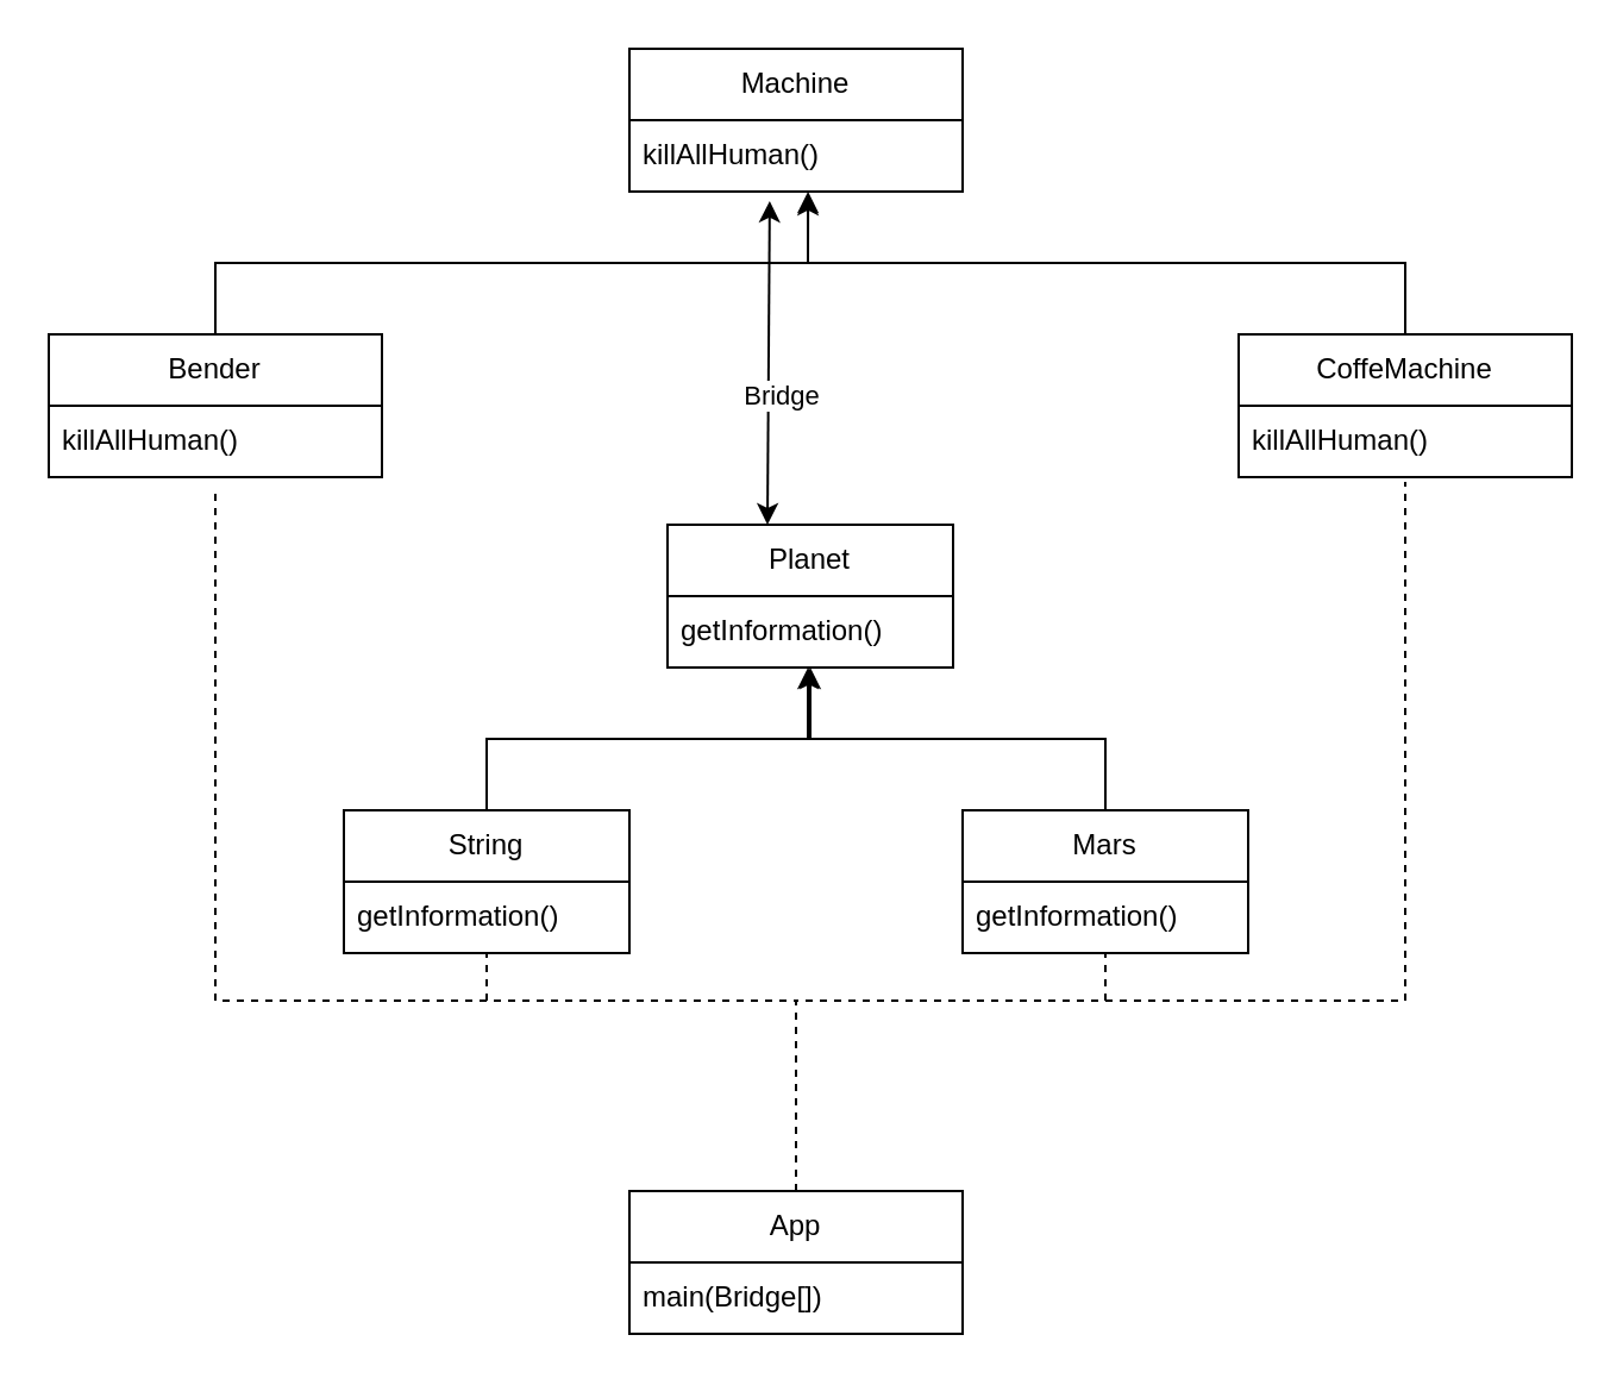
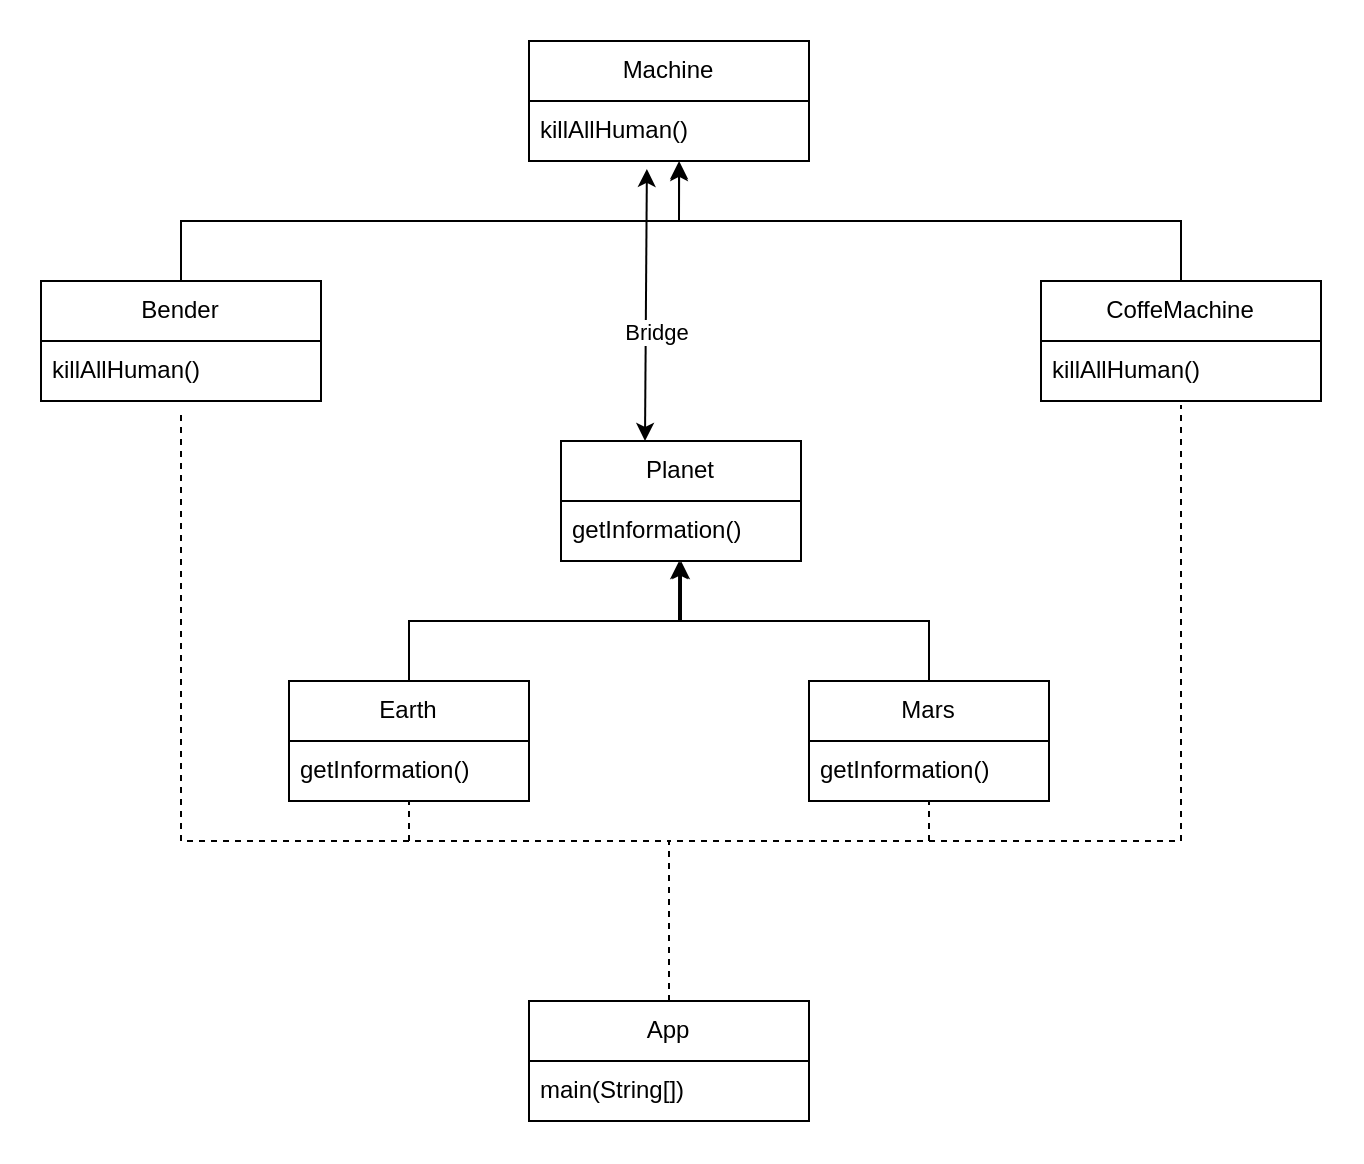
  <mxCell id="0" />
  <mxCell id="1" parent="0" />
  <mxCell id="2" value="Planet" style="swimlane;fontStyle=0;childLayout=stackLayout;horizontal=1;startSize=30;horizontalStack=0;resizeParent=1;resizeParentMax=0;resizeLast=0;collapsible=1;marginBottom=0;whiteSpace=wrap;html=1;" vertex="1" parent="1"><mxGeometry x="280" y="220" width="120" height="60" as="geometry" /></mxCell>
  <mxCell id="3" value="getInformation()" style="text;strokeColor=none;fillColor=none;align=left;verticalAlign=middle;spacingLeft=4;spacingRight=4;overflow=hidden;points=[[0,0.5],[1,0.5]];portConstraint=eastwest;rotatable=0;whiteSpace=wrap;html=1;" vertex="1" parent="2"><mxGeometry y="30" width="120" height="30" as="geometry" /></mxCell>
  <mxCell id="4" value="Machine" style="swimlane;fontStyle=0;childLayout=stackLayout;horizontal=1;startSize=30;horizontalStack=0;resizeParent=1;resizeParentMax=0;resizeLast=0;collapsible=1;marginBottom=0;whiteSpace=wrap;html=1;" vertex="1" parent="1"><mxGeometry x="264" y="20" width="140" height="60" as="geometry" /></mxCell>
  <mxCell id="5" value="killAllHuman()" style="text;strokeColor=none;fillColor=none;align=left;verticalAlign=middle;spacingLeft=4;spacingRight=4;overflow=hidden;points=[[0,0.5],[1,0.5]];portConstraint=eastwest;rotatable=0;whiteSpace=wrap;html=1;" vertex="1" parent="4"><mxGeometry y="30" width="140" height="30" as="geometry" /></mxCell>
  <mxCell id="6" style="edgeStyle=orthogonalEdgeStyle;rounded=0;orthogonalLoop=1;jettySize=auto;html=1;exitX=0.5;exitY=0;exitDx=0;exitDy=0;entryX=0.536;entryY=1;entryDx=0;entryDy=0;entryPerimeter=0;" edge="1" parent="1" source="7" target="5"><mxGeometry relative="1" as="geometry" /></mxCell>
  <mxCell id="7" value="Bender" style="swimlane;fontStyle=0;childLayout=stackLayout;horizontal=1;startSize=30;horizontalStack=0;resizeParent=1;resizeParentMax=0;resizeLast=0;collapsible=1;marginBottom=0;whiteSpace=wrap;html=1;" vertex="1" parent="1"><mxGeometry x="20" y="140" width="140" height="60" as="geometry" /></mxCell>
  <mxCell id="8" value="killAllHuman()" style="text;strokeColor=none;fillColor=none;align=left;verticalAlign=middle;spacingLeft=4;spacingRight=4;overflow=hidden;points=[[0,0.5],[1,0.5]];portConstraint=eastwest;rotatable=0;whiteSpace=wrap;html=1;" vertex="1" parent="7"><mxGeometry y="30" width="140" height="30" as="geometry" /></mxCell>
  <mxCell id="9" style="edgeStyle=orthogonalEdgeStyle;rounded=0;orthogonalLoop=1;jettySize=auto;html=1;exitX=0.5;exitY=0;exitDx=0;exitDy=0;entryX=0.536;entryY=1.033;entryDx=0;entryDy=0;entryPerimeter=0;" edge="1" parent="1" source="10" target="5"><mxGeometry relative="1" as="geometry" /></mxCell>
  <mxCell id="10" value="CoffeMachine" style="swimlane;fontStyle=0;childLayout=stackLayout;horizontal=1;startSize=30;horizontalStack=0;resizeParent=1;resizeParentMax=0;resizeLast=0;collapsible=1;marginBottom=0;whiteSpace=wrap;html=1;" vertex="1" parent="1"><mxGeometry x="520" y="140" width="140" height="60" as="geometry" /></mxCell>
  <mxCell id="11" value="killAllHuman()" style="text;strokeColor=none;fillColor=none;align=left;verticalAlign=middle;spacingLeft=4;spacingRight=4;overflow=hidden;points=[[0,0.5],[1,0.5]];portConstraint=eastwest;rotatable=0;whiteSpace=wrap;html=1;" vertex="1" parent="10"><mxGeometry y="30" width="140" height="30" as="geometry" /></mxCell>
  <mxCell id="12" style="edgeStyle=orthogonalEdgeStyle;rounded=0;orthogonalLoop=1;jettySize=auto;html=1;exitX=0.5;exitY=0;exitDx=0;exitDy=0;entryX=0.5;entryY=1;entryDx=0;entryDy=0;entryPerimeter=0;" edge="1" parent="1" source="13" target="3"><mxGeometry relative="1" as="geometry" /></mxCell>
- <mxCell id="13" value="String" style="swimlane;fontStyle=0;childLayout=stackLayout;horizontal=1;startSize=30;horizontalStack=0;resizeParent=1;resizeParentMax=0;resizeLast=0;collapsible=1;marginBottom=0;whiteSpace=wrap;html=1;" vertex="1" parent="1"><mxGeometry x="144" y="340" width="120" height="60" as="geometry" /></mxCell>
+ <mxCell id="13" value="Earth" style="swimlane;fontStyle=0;childLayout=stackLayout;horizontal=1;startSize=30;horizontalStack=0;resizeParent=1;resizeParentMax=0;resizeLast=0;collapsible=1;marginBottom=0;whiteSpace=wrap;html=1;" vertex="1" parent="1"><mxGeometry x="144" y="340" width="120" height="60" as="geometry" /></mxCell>
  <mxCell id="14" value="getInformation()" style="text;strokeColor=none;fillColor=none;align=left;verticalAlign=middle;spacingLeft=4;spacingRight=4;overflow=hidden;points=[[0,0.5],[1,0.5]];portConstraint=eastwest;rotatable=0;whiteSpace=wrap;html=1;" vertex="1" parent="13"><mxGeometry y="30" width="120" height="30" as="geometry" /></mxCell>
  <mxCell id="15" style="edgeStyle=orthogonalEdgeStyle;rounded=0;orthogonalLoop=1;jettySize=auto;html=1;exitX=0.5;exitY=0;exitDx=0;exitDy=0;entryX=0.492;entryY=1;entryDx=0;entryDy=0;entryPerimeter=0;" edge="1" parent="1" source="16" target="3"><mxGeometry relative="1" as="geometry" /></mxCell>
  <mxCell id="16" value="Mars" style="swimlane;fontStyle=0;childLayout=stackLayout;horizontal=1;startSize=30;horizontalStack=0;resizeParent=1;resizeParentMax=0;resizeLast=0;collapsible=1;marginBottom=0;whiteSpace=wrap;html=1;" vertex="1" parent="1"><mxGeometry x="404" y="340" width="120" height="60" as="geometry" /></mxCell>
  <mxCell id="17" value="getInformation()" style="text;strokeColor=none;fillColor=none;align=left;verticalAlign=middle;spacingLeft=4;spacingRight=4;overflow=hidden;points=[[0,0.5],[1,0.5]];portConstraint=eastwest;rotatable=0;whiteSpace=wrap;html=1;" vertex="1" parent="16"><mxGeometry y="30" width="120" height="30" as="geometry" /></mxCell>
  <mxCell id="18" value="App" style="swimlane;fontStyle=0;childLayout=stackLayout;horizontal=1;startSize=30;horizontalStack=0;resizeParent=1;resizeParentMax=0;resizeLast=0;collapsible=1;marginBottom=0;whiteSpace=wrap;html=1;" vertex="1" parent="1"><mxGeometry x="264" y="500" width="140" height="60" as="geometry" /></mxCell>
- <mxCell id="19" value="main(Bridge[])" style="text;strokeColor=none;fillColor=none;align=left;verticalAlign=middle;spacingLeft=4;spacingRight=4;overflow=hidden;points=[[0,0.5],[1,0.5]];portConstraint=eastwest;rotatable=0;whiteSpace=wrap;html=1;" vertex="1" parent="18"><mxGeometry y="30" width="140" height="30" as="geometry" /></mxCell>
+ <mxCell id="19" value="main(String[])" style="text;strokeColor=none;fillColor=none;align=left;verticalAlign=middle;spacingLeft=4;spacingRight=4;overflow=hidden;points=[[0,0.5],[1,0.5]];portConstraint=eastwest;rotatable=0;whiteSpace=wrap;html=1;" vertex="1" parent="18"><mxGeometry y="30" width="140" height="30" as="geometry" /></mxCell>
  <mxCell id="20" value="" style="endArrow=none;dashed=1;html=1;rounded=0;exitX=0.5;exitY=0;exitDx=0;exitDy=0;entryX=0.5;entryY=1;entryDx=0;entryDy=0;entryPerimeter=0;" edge="1" parent="1" source="18" target="17"><mxGeometry width="50" height="50" relative="1" as="geometry"><mxPoint x="310" y="360" as="sourcePoint" /><mxPoint x="360" y="310" as="targetPoint" /><Array as="points"><mxPoint x="334" y="420" /><mxPoint x="464" y="420" /></Array></mxGeometry></mxCell>
  <mxCell id="21" value="" style="endArrow=none;dashed=1;html=1;rounded=0;exitX=0.5;exitY=0;exitDx=0;exitDy=0;entryX=0.5;entryY=1;entryDx=0;entryDy=0;entryPerimeter=0;" edge="1" parent="1" source="18" target="14"><mxGeometry width="50" height="50" relative="1" as="geometry"><mxPoint x="344" y="510" as="sourcePoint" /><mxPoint x="474" y="410" as="targetPoint" /><Array as="points"><mxPoint x="334" y="420" /><mxPoint x="204" y="420" /></Array></mxGeometry></mxCell>
  <mxCell id="22" value="" style="endArrow=none;dashed=1;html=1;rounded=0;exitX=0.5;exitY=0;exitDx=0;exitDy=0;entryX=0.5;entryY=1.067;entryDx=0;entryDy=0;entryPerimeter=0;" edge="1" parent="1" source="18" target="11"><mxGeometry width="50" height="50" relative="1" as="geometry"><mxPoint x="344" y="510" as="sourcePoint" /><mxPoint x="474" y="410" as="targetPoint" /><Array as="points"><mxPoint x="334" y="420" /><mxPoint x="590" y="420" /></Array></mxGeometry></mxCell>
  <mxCell id="23" value="" style="endArrow=none;dashed=1;html=1;rounded=0;entryX=0.5;entryY=1.167;entryDx=0;entryDy=0;entryPerimeter=0;exitX=0.5;exitY=0;exitDx=0;exitDy=0;" edge="1" parent="1" source="18" target="8"><mxGeometry width="50" height="50" relative="1" as="geometry"><mxPoint x="330" y="500" as="sourcePoint" /><mxPoint x="600" y="212.01" as="targetPoint" /><Array as="points"><mxPoint x="334" y="420" /><mxPoint x="90" y="420" /></Array></mxGeometry></mxCell>
  <mxCell id="24" value="" style="endArrow=classic;startArrow=classic;html=1;rounded=0;entryX=0.421;entryY=1.133;entryDx=0;entryDy=0;entryPerimeter=0;exitX=0.35;exitY=0;exitDx=0;exitDy=0;exitPerimeter=0;" edge="1" parent="1" source="2" target="5"><mxGeometry width="50" height="50" relative="1" as="geometry"><mxPoint x="310" y="360" as="sourcePoint" /><mxPoint x="360" y="310" as="targetPoint" /></mxGeometry></mxCell>
  <mxCell id="25" value="Bridge" style="edgeLabel;html=1;align=center;verticalAlign=middle;resizable=0;points=[];" vertex="1" connectable="0" parent="24"><mxGeometry x="-0.191" y="-5" relative="1" as="geometry"><mxPoint as="offset" /></mxGeometry></mxCell>
